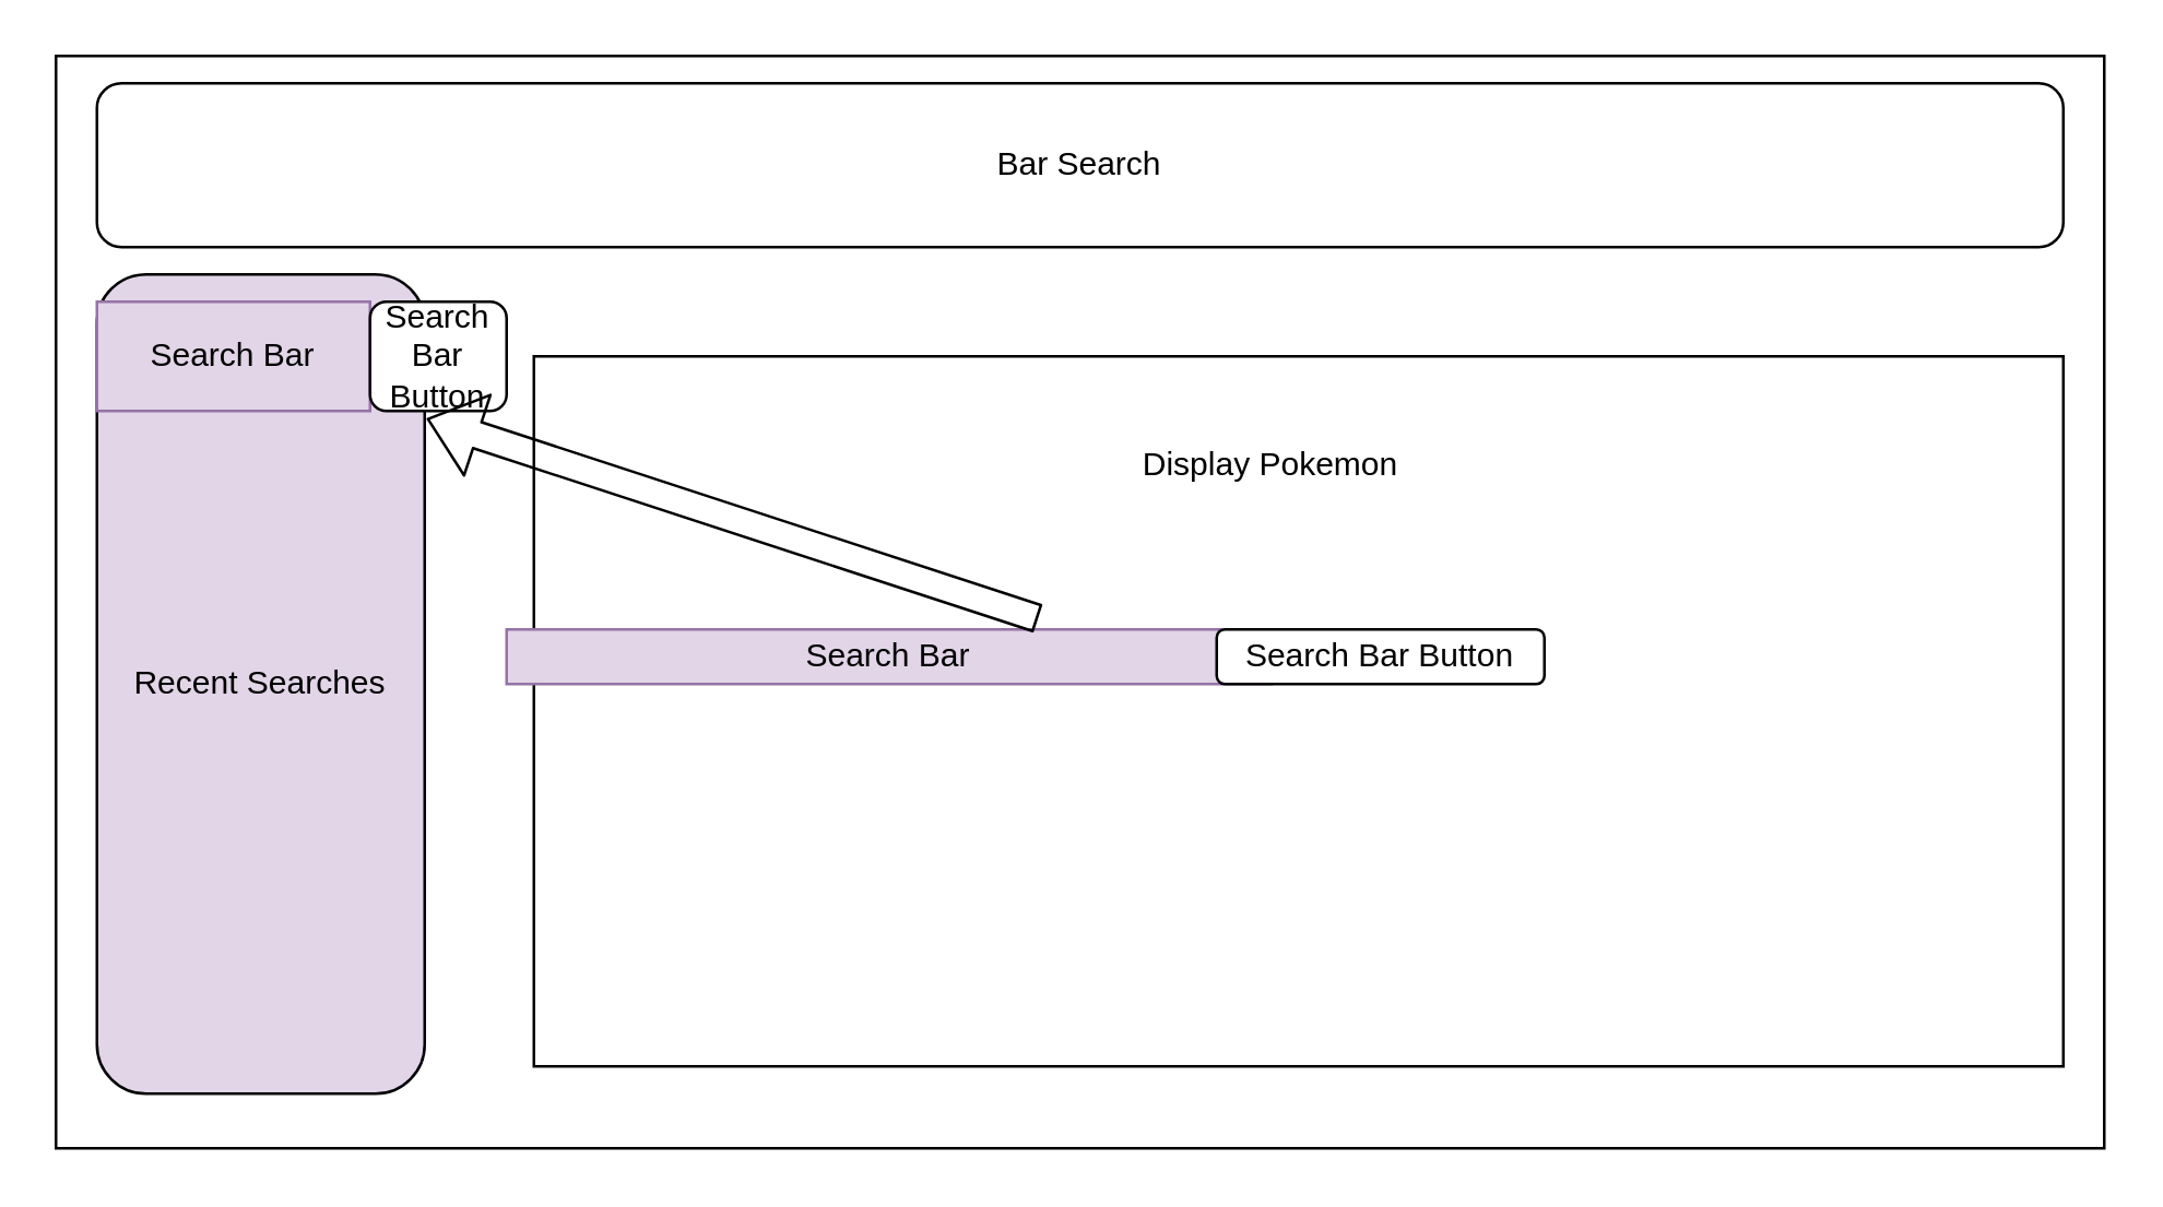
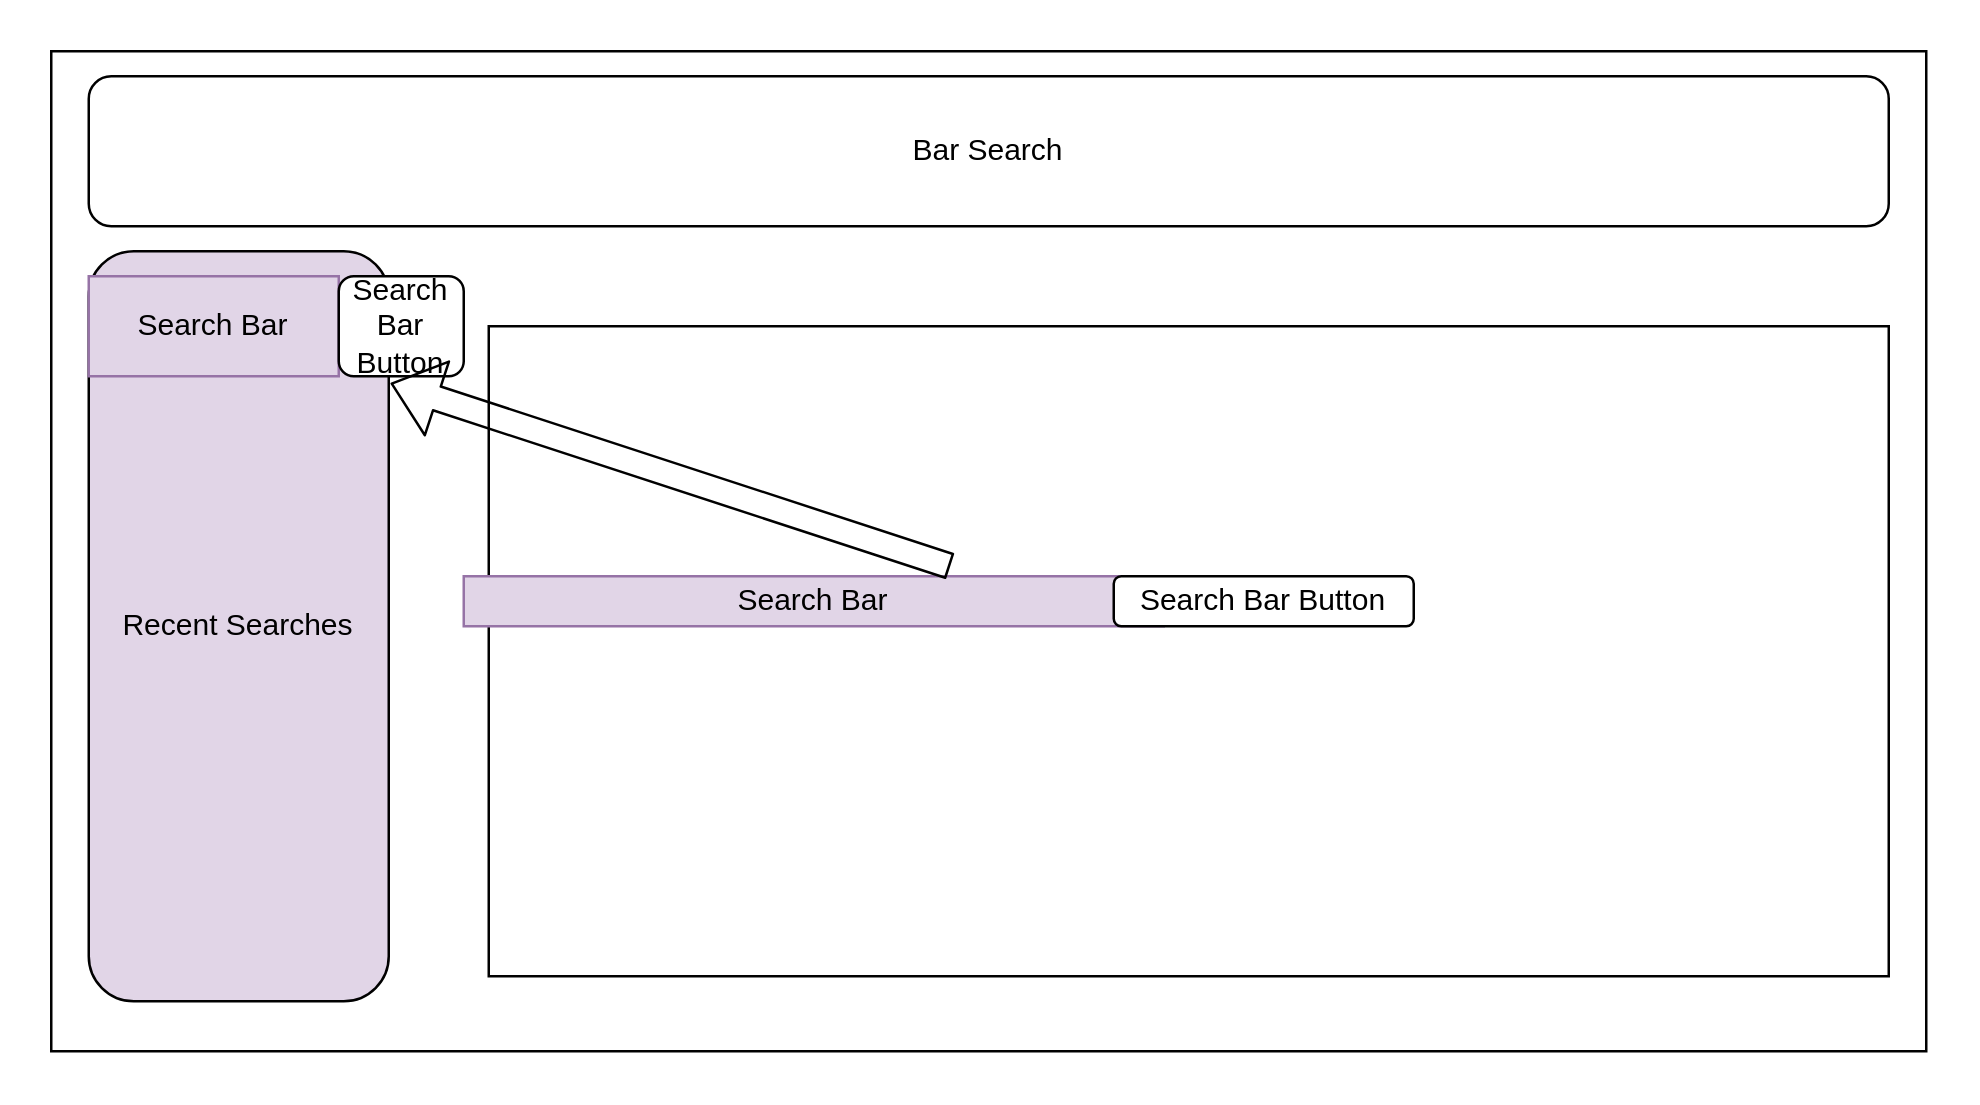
  <mxCell id="0" />
  <mxCell id="1" parent="0" />
  <mxCell id="2" value="" style="rounded=0;whiteSpace=wrap;html=1;" vertex="1" parent="1"><mxGeometry x="20" y="20" width="750" height="400" as="geometry" /></mxCell>
  <mxCell id="3" value="Bar Search" style="rounded=1;whiteSpace=wrap;html=1;" vertex="1" parent="1"><mxGeometry x="35" y="30" width="720" height="60" as="geometry" /></mxCell>
  <mxCell id="4" value="Recent Searches" style="rounded=1;whiteSpace=wrap;html=1;fillColor=#e1d5e7;" vertex="1" parent="1"><mxGeometry x="35" y="100" width="120" height="300" as="geometry" /></mxCell>
  <mxCell id="5" value="Search Bar" style="text;html=1;strokeColor=#9673a6;fillColor=#e1d5e7;align=center;verticalAlign=middle;whiteSpace=wrap;rounded=0;" vertex="1" parent="1"><mxGeometry x="35" y="110" width="100" height="40" as="geometry" /></mxCell>
  <mxCell id="6" value="Search Bar Button" style="rounded=1;whiteSpace=wrap;html=1;" vertex="1" parent="1"><mxGeometry x="135" y="110" width="50" height="40" as="geometry" /></mxCell>
  <mxCell id="7" value="" style="rounded=0;whiteSpace=wrap;html=1;" vertex="1" parent="1"><mxGeometry x="195" y="130" width="560" height="260" as="geometry" /></mxCell>
  <mxCell id="8" value="Search Bar" style="text;html=1;strokeColor=#9673a6;fillColor=#e1d5e7;align=center;verticalAlign=middle;whiteSpace=wrap;rounded=0;" vertex="1" parent="1"><mxGeometry x="185" y="230" width="280" height="20" as="geometry" /></mxCell>
  <mxCell id="9" value="Search Bar Button" style="rounded=1;whiteSpace=wrap;html=1;" vertex="1" parent="1"><mxGeometry x="445" y="230" width="120" height="20" as="geometry" /></mxCell>
  <mxCell id="10" value="" style="shape=flexArrow;endArrow=classic;html=1;exitX=0.695;exitY=-0.2;exitDx=0;exitDy=0;exitPerimeter=0;entryX=1.006;entryY=0.176;entryDx=0;entryDy=0;entryPerimeter=0;" edge="1" parent="1" source="8" target="4"><mxGeometry width="50" height="50" relative="1" as="geometry"><mxPoint x="385" y="220" as="sourcePoint" /><mxPoint x="425" y="180" as="targetPoint" /></mxGeometry></mxCell>
- <mxCell id="11" value="Display Pokemon" style="text;html=1;strokeColor=none;fillColor=none;align=center;verticalAlign=middle;whiteSpace=wrap;rounded=0;" vertex="1" parent="1"><mxGeometry x="315" y="160" width="300" height="20" as="geometry" /></mxCell>
